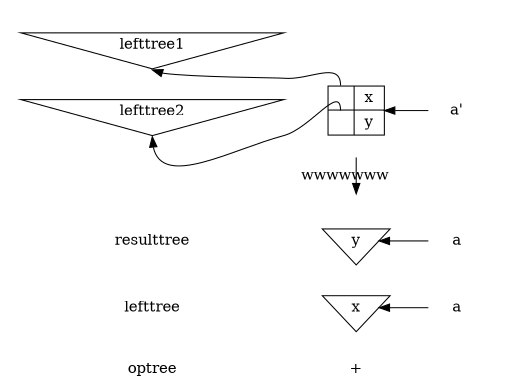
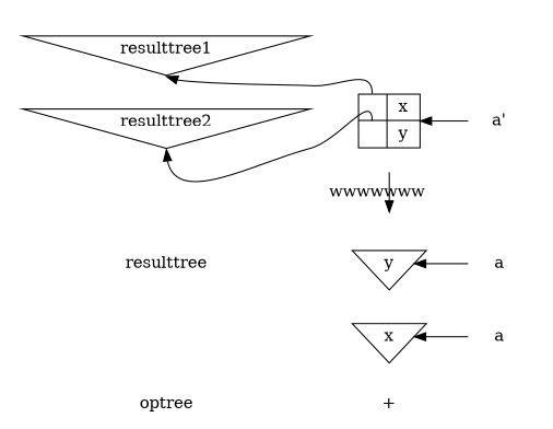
  digraph {
    compound=true
    rankdir=LR
    node [shape=none]
    edge [dir=none]
    optree
    n2 [label="+"]
-   lefttree
    n4 [label=x shape=invtriangle]
    n5 [label=a]
    n6 [label=resulttree]
    n7 [label=y shape=invtriangle]
    n8 [label=a]
    temp2b [color=invis shape=point]
    temp2c [color=invis shape=point]
    temp2a [color=invis shape=point]
-   resulttree1 [shape=invtriangle label=lefttree1]
+   resulttree1 [shape=invtriangle]
    n13 [label="{<x> | x} | {<y> | y}" shape=record]
-   resulttree2 [shape=invtriangle label=lefttree2]
+   resulttree2 [shape=invtriangle]
    n15 [label="a'"]
    subgraph sub_1 {
      optree
      n2
    }
    subgraph sub_2 {
-     lefttree
      n4
      n5
    }
    subgraph sub_3 {
      n6
      n7
      n8
    }
    subgraph sub_4 {
      temp2a
      subgraph sub_5 {
        rank=same
        temp2b
        temp2c
      }
    }
    subgraph cluster_6 {
      color=invis
      resulttree1
      n13
      resulttree2
      n15
    }
    optree -> n2 [style=invisible]
-   lefttree -> n4 [style=invisible]
    n4 -> n5 [dir=back]
    n6 -> n7 [style=invisible]
    n7 -> n8 [dir=back]
    temp2b -> temp2c [constraint=false label=wwwwwww dir=""]
    temp2a -> temp2b [style=invisible]
    temp2a -> temp2c [style=invisible]
    resulttree1 -> n13 [dir=back headport="x:n" tailport=s]
    n13 -> n15 [dir=back]
    resulttree2 -> n13 [dir=back headport="y:n" tailport=s]
  }
